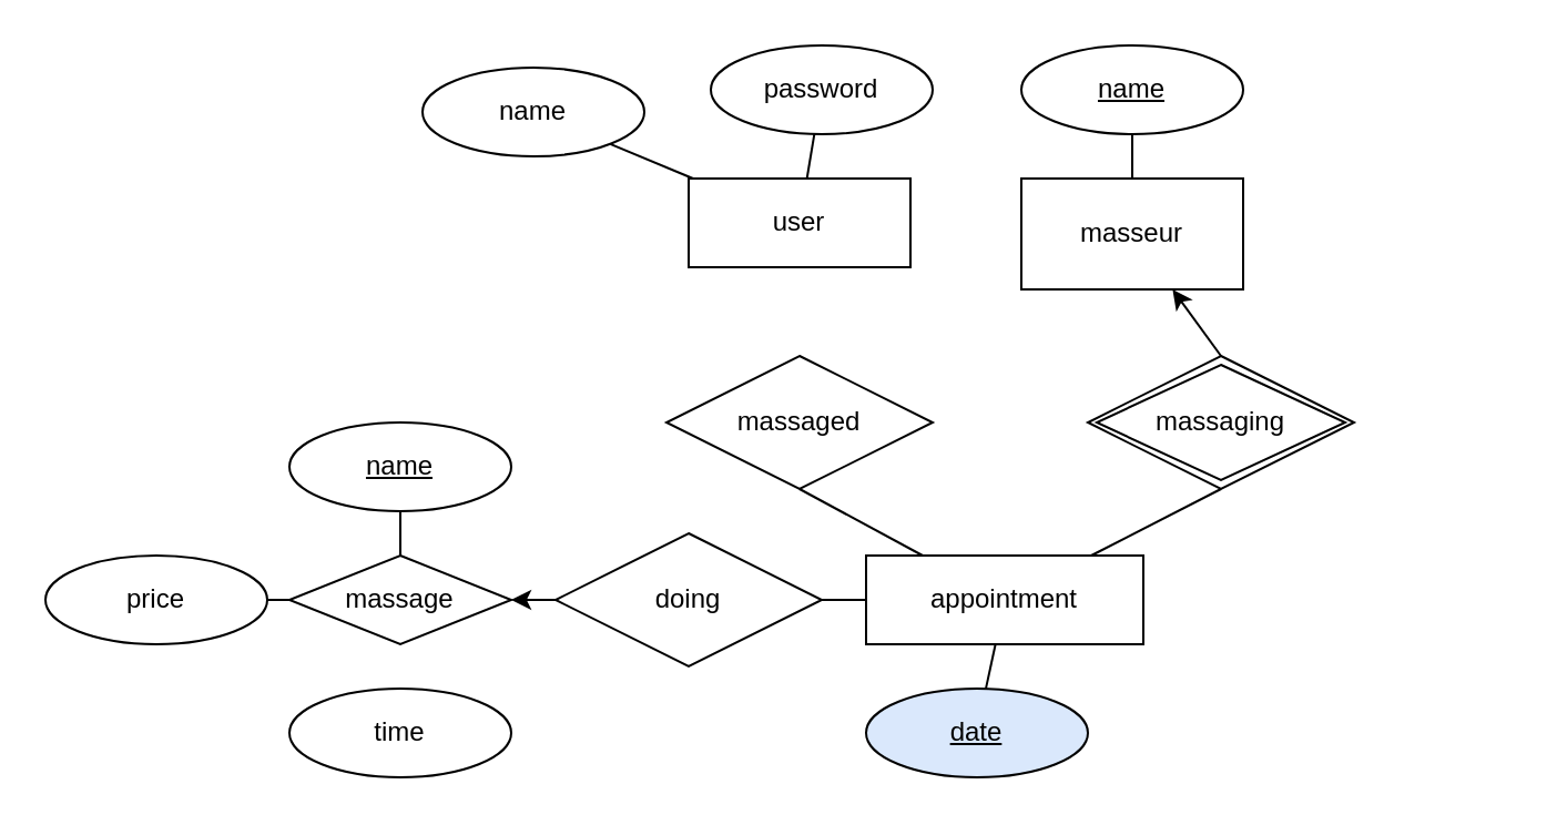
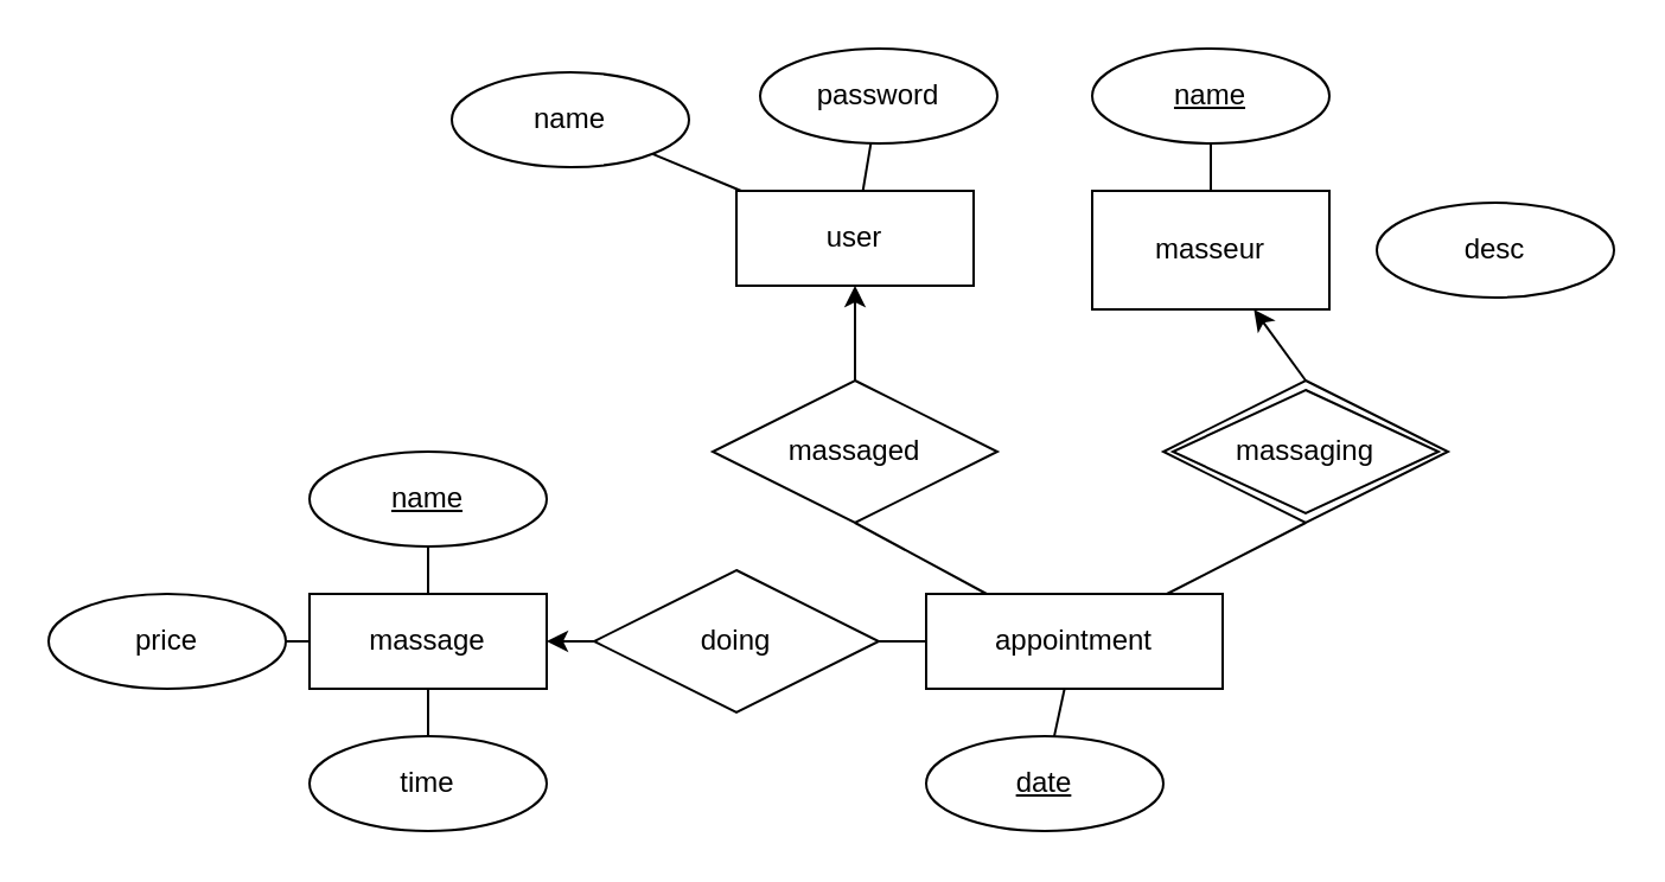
  <mxCell id="0" />
  <mxCell id="1" parent="0" />
  <mxCell id="2" value="user" style="whiteSpace=wrap;html=1;align=center;" parent="1" vertex="1"><mxGeometry x="310" y="80" width="100" height="40" as="geometry" /></mxCell>
  <mxCell id="3" value="name" style="ellipse;whiteSpace=wrap;html=1;align=center;" parent="1" vertex="1"><mxGeometry x="190" y="30" width="100" height="40" as="geometry" /></mxCell>
  <mxCell id="4" value="" style="endArrow=none;html=1;rounded=0;" parent="1" source="2" target="3" edge="1"><mxGeometry relative="1" as="geometry"><mxPoint x="50" y="220" as="sourcePoint" /><mxPoint x="210" y="220" as="targetPoint" /></mxGeometry></mxCell>
  <mxCell id="5" value="masseur" style="whiteSpace=wrap;html=1;align=center;" parent="1" vertex="1"><mxGeometry x="460" y="80" width="100" height="50" as="geometry" /></mxCell>
  <mxCell id="6" value="name" style="ellipse;whiteSpace=wrap;html=1;align=center;fontStyle=4;" parent="1" vertex="1"><mxGeometry x="460" y="20" width="100" height="40" as="geometry" /></mxCell>
+ <mxCell id="7" value="desc&lt;br&gt;" style="ellipse;whiteSpace=wrap;html=1;align=center;" parent="1" vertex="1"><mxGeometry x="580" y="85" width="100" height="40" as="geometry" /></mxCell>
  <mxCell id="8" value="" style="endArrow=none;html=1;rounded=0;" parent="1" source="5" target="6" edge="1"><mxGeometry relative="1" as="geometry"><mxPoint x="260" y="240" as="sourcePoint" /><mxPoint x="420" y="240" as="targetPoint" /></mxGeometry></mxCell>
- <mxCell id="9" value="massage" style="rhombus;whiteSpace=wrap;html=1;align=center;" parent="1" vertex="1"><mxGeometry x="130" y="250" width="100" height="40" as="geometry" /></mxCell>
+ <mxCell id="9" value="massage" style="whiteSpace=wrap;html=1;align=center;" parent="1" vertex="1"><mxGeometry x="130" y="250" width="100" height="40" as="geometry" /></mxCell>
  <mxCell id="10" value="name" style="ellipse;whiteSpace=wrap;html=1;align=center;fontStyle=4;" parent="1" vertex="1"><mxGeometry x="130" y="190" width="100" height="40" as="geometry" /></mxCell>
  <mxCell id="11" value="time" style="ellipse;whiteSpace=wrap;html=1;align=center;" parent="1" vertex="1"><mxGeometry x="130" y="310" width="100" height="40" as="geometry" /></mxCell>
  <mxCell id="12" value="price" style="ellipse;whiteSpace=wrap;html=1;align=center;" parent="1" vertex="1"><mxGeometry x="20" y="250" width="100" height="40" as="geometry" /></mxCell>
  <mxCell id="13" value="" style="endArrow=none;html=1;rounded=0;" parent="1" source="9" target="12" edge="1"><mxGeometry relative="1" as="geometry"><mxPoint x="136.67" y="270" as="sourcePoint" /><mxPoint x="486.67" y="470" as="targetPoint" /></mxGeometry></mxCell>
+ <mxCell id="14" value="" style="endArrow=none;html=1;rounded=0;" parent="1" source="9" target="11" edge="1"><mxGeometry relative="1" as="geometry"><mxPoint x="140.003" y="290" as="sourcePoint" /><mxPoint x="446.67" y="500" as="targetPoint" /></mxGeometry></mxCell>
  <mxCell id="15" value="" style="endArrow=none;html=1;rounded=0;" parent="1" source="9" target="10" edge="1"><mxGeometry relative="1" as="geometry"><mxPoint x="138.099" y="250" as="sourcePoint" /><mxPoint x="416.67" y="500" as="targetPoint" /></mxGeometry></mxCell>
  <mxCell id="16" value="appointment" style="whiteSpace=wrap;html=1;align=center;" parent="1" vertex="1"><mxGeometry x="390" y="250" width="125" height="40" as="geometry" /></mxCell>
  <mxCell id="17" value="" style="endArrow=none;html=1;rounded=0;entryX=0.5;entryY=1;entryDx=0;entryDy=0;" parent="1" source="16" target="27" edge="1"><mxGeometry relative="1" as="geometry"><mxPoint x="510" y="310" as="sourcePoint" /><mxPoint x="560" y="240" as="targetPoint" /></mxGeometry></mxCell>
  <mxCell id="18" value="" style="endArrow=none;html=1;rounded=0;entryX=0.5;entryY=0;entryDx=0;entryDy=0;startArrow=classic;startFill=1;" parent="1" source="5" target="27" edge="1"><mxGeometry relative="1" as="geometry"><mxPoint x="600" y="320" as="sourcePoint" /><mxPoint x="680" y="240" as="targetPoint" /></mxGeometry></mxCell>
  <mxCell id="19" value="massaged" style="shape=rhombus;perimeter=rhombusPerimeter;whiteSpace=wrap;html=1;align=center;" parent="1" vertex="1"><mxGeometry x="300" y="160" width="120" height="60" as="geometry" /></mxCell>
+ <mxCell id="20" value="" style="endArrow=none;html=1;rounded=0;entryX=0.5;entryY=0;entryDx=0;entryDy=0;endFill=0;startArrow=classic;startFill=1;" parent="1" source="2" target="19" edge="1"><mxGeometry relative="1" as="geometry"><mxPoint x="280" y="110" as="sourcePoint" /><mxPoint x="440" y="250" as="targetPoint" /></mxGeometry></mxCell>
  <mxCell id="21" value="" style="endArrow=none;html=1;rounded=0;exitX=0.5;exitY=1;exitDx=0;exitDy=0;" parent="1" source="19" target="16" edge="1"><mxGeometry relative="1" as="geometry"><mxPoint x="370" y="220" as="sourcePoint" /><mxPoint x="530" y="220" as="targetPoint" /></mxGeometry></mxCell>
  <mxCell id="22" value="doing" style="shape=rhombus;perimeter=rhombusPerimeter;whiteSpace=wrap;html=1;align=center;" parent="1" vertex="1"><mxGeometry x="250" y="240" width="120" height="60" as="geometry" /></mxCell>
  <mxCell id="23" value="" style="endArrow=none;html=1;rounded=0;entryX=0;entryY=0.5;entryDx=0;entryDy=0;startArrow=classic;startFill=1;" parent="1" source="9" target="22" edge="1"><mxGeometry relative="1" as="geometry"><mxPoint x="110" y="310" as="sourcePoint" /><mxPoint x="270" y="310" as="targetPoint" /></mxGeometry></mxCell>
  <mxCell id="24" value="" style="endArrow=none;html=1;rounded=0;exitX=1;exitY=0.5;exitDx=0;exitDy=0;" parent="1" source="22" target="16" edge="1"><mxGeometry relative="1" as="geometry"><mxPoint x="440" y="380" as="sourcePoint" /><mxPoint x="600" y="380" as="targetPoint" /></mxGeometry></mxCell>
- <mxCell id="25" value="date" style="ellipse;whiteSpace=wrap;html=1;align=center;fontStyle=4;fillColor=#dae8fc;" parent="1" vertex="1"><mxGeometry x="390" y="310" width="100" height="40" as="geometry" /></mxCell>
+ <mxCell id="25" value="date" style="ellipse;whiteSpace=wrap;html=1;align=center;fontStyle=4;" parent="1" vertex="1"><mxGeometry x="390" y="310" width="100" height="40" as="geometry" /></mxCell>
  <mxCell id="26" value="" style="endArrow=none;html=1;rounded=0;" parent="1" source="25" target="16" edge="1"><mxGeometry relative="1" as="geometry"><mxPoint x="390" y="350" as="sourcePoint" /><mxPoint x="550" y="350" as="targetPoint" /></mxGeometry></mxCell>
  <mxCell id="27" value="massaging" style="shape=rhombus;double=1;perimeter=rhombusPerimeter;whiteSpace=wrap;html=1;align=center;" parent="1" vertex="1"><mxGeometry x="490" y="160" width="120" height="60" as="geometry" /></mxCell>
  <mxCell id="28" value="password" style="ellipse;whiteSpace=wrap;html=1;align=center;" parent="1" vertex="1"><mxGeometry x="320" y="20" width="100" height="40" as="geometry" /></mxCell>
  <mxCell id="29" value="" style="endArrow=none;html=1;rounded=0;" parent="1" source="2" target="28" edge="1"><mxGeometry relative="1" as="geometry"><mxPoint x="380" y="110" as="sourcePoint" /><mxPoint x="450" y="70" as="targetPoint" /></mxGeometry></mxCell>
